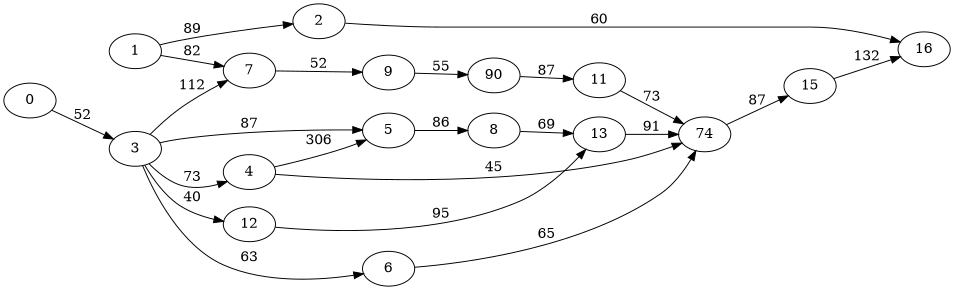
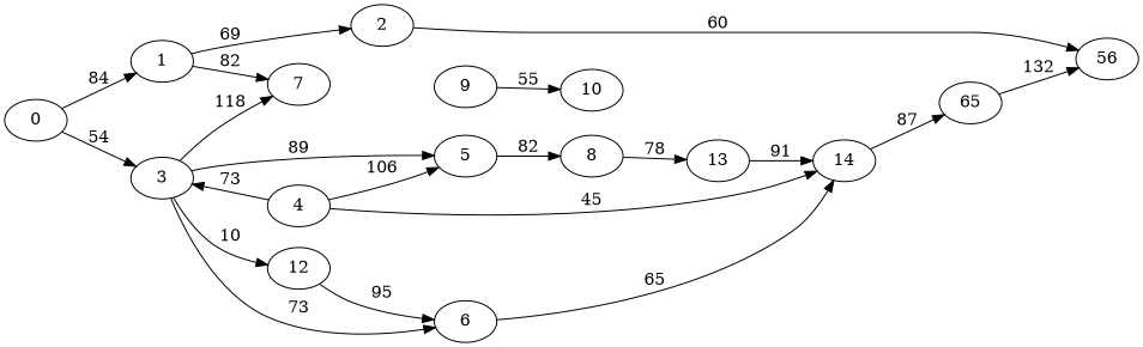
  digraph {
    rankdir=LR
    0
    1
    3
    2
    7
    4
    5
    6
    12
-   16
-   14 [label=74]
+   16 [label=56]
+   14
    8
    9
    13
-   15
-   10 [label=90]
-   11
-   0 -> 3 [label=52]
-   1 -> 2 [label=89]
+   15 [label=65]
+   10
+   0 -> 1 [label=84]
+   0 -> 3 [label=54]
+   1 -> 2 [label=69]
    1 -> 7 [label=82]
-   3 -> 7 [label=112]
-   3 -> 4 [label=73]
-   3 -> 5 [label=87]
-   3 -> 6 [label=63]
-   3 -> 12 [label=40]
+   3 -> 7 [label=118]
+   4 -> 3 [label=73]
+   3 -> 5 [label=89]
+   3 -> 6 [label=73]
+   3 -> 12 [label=10]
    2 -> 16 [label=60]
-   7 -> 9 [label=52]
-   4 -> 5 [label=306]
+   4 -> 5 [label=106]
    4 -> 14 [label=45]
-   5 -> 8 [label=86]
+   5 -> 8 [label=82]
    6 -> 14 [label=65]
-   12 -> 13 [label=95]
+   12 -> 6 [label=95]
    14 -> 15 [label=87]
-   8 -> 13 [label=69]
+   8 -> 13 [label=78]
    9 -> 10 [label=55]
    13 -> 14 [label=91]
    15 -> 16 [label=132]
-   10 -> 11 [label=87]
-   11 -> 14 [label=73]
  }
